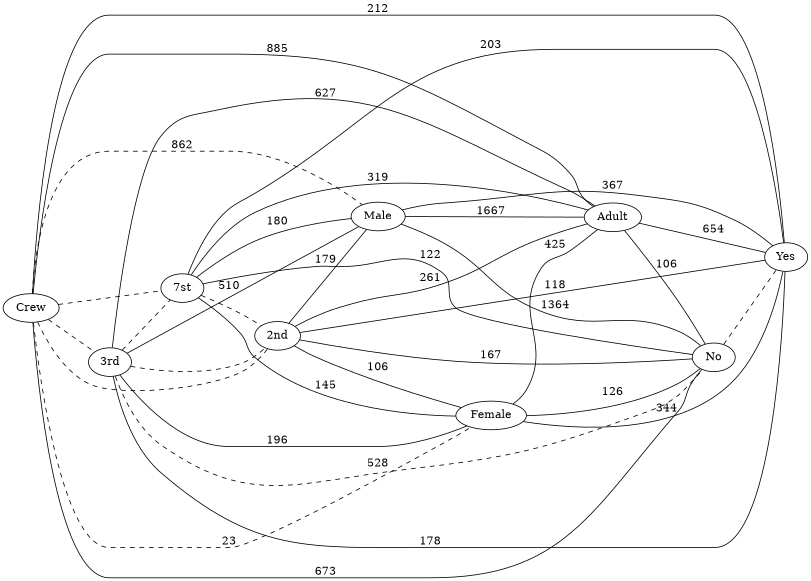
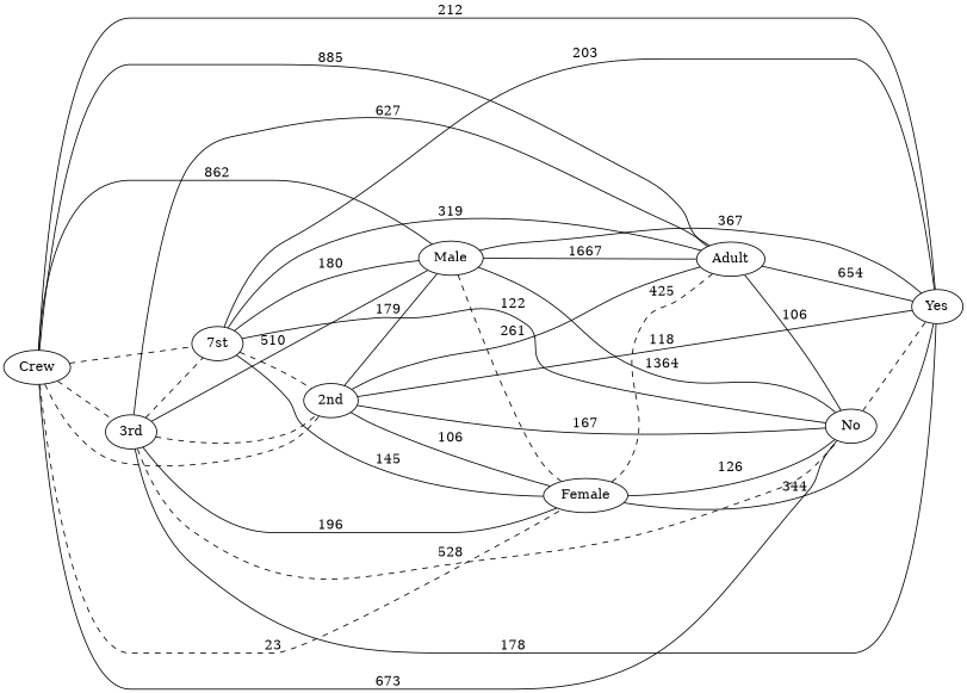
  strict graph {
    rankdir=LR
    edge [color=black style=solid]
    Crew
    "3rd"
    n3 [label="7st"]
    "2nd"
    Male
    Female
    Adult
    No
    Yes
    Crew -- "3rd" [style=dashed]
    Crew -- n3 [style=dashed]
    Crew -- "2nd" [style=dashed]
-   Crew -- Male [label=862 style=dashed]
+   Crew -- Male [label=862]
    Crew -- Female [label=23 style=dashed]
    Crew -- Adult [label=885]
    Crew -- No [label=673]
    Crew -- Yes [label=212]
    "3rd" -- n3 [style=dashed]
    "3rd" -- "2nd" [style=dashed]
    "3rd" -- Male [label=510]
    "3rd" -- Female [label=196]
    "3rd" -- Adult [label=627]
    "3rd" -- No [label=528 style=dashed]
    "3rd" -- Yes [label=178]
    n3 -- "2nd" [style=dashed]
    n3 -- Male [label=180]
    n3 -- Female [label=145]
    n3 -- Adult [label=319]
    n3 -- No [label=122]
    n3 -- Yes [label=203]
    "2nd" -- Male [label=179]
    "2nd" -- Female [label=106]
    "2nd" -- Adult [label=261]
    "2nd" -- No [label=167]
    "2nd" -- Yes [label=118]
+   Male -- Female [style=dashed]
    Male -- Adult [label=1667]
    Male -- No [label=1364]
    Male -- Yes [label=367]
-   Female -- Adult [label=425]
+   Female -- Adult [label=425 style=dashed]
    Female -- No [label=126]
    Female -- Yes [label=344]
    Adult -- No [label=106]
    Adult -- Yes [label=654]
    No -- Yes [style=dashed]
  }
